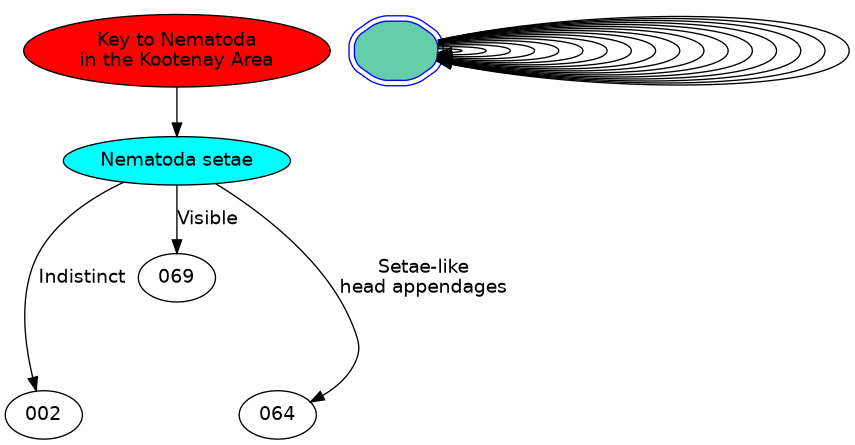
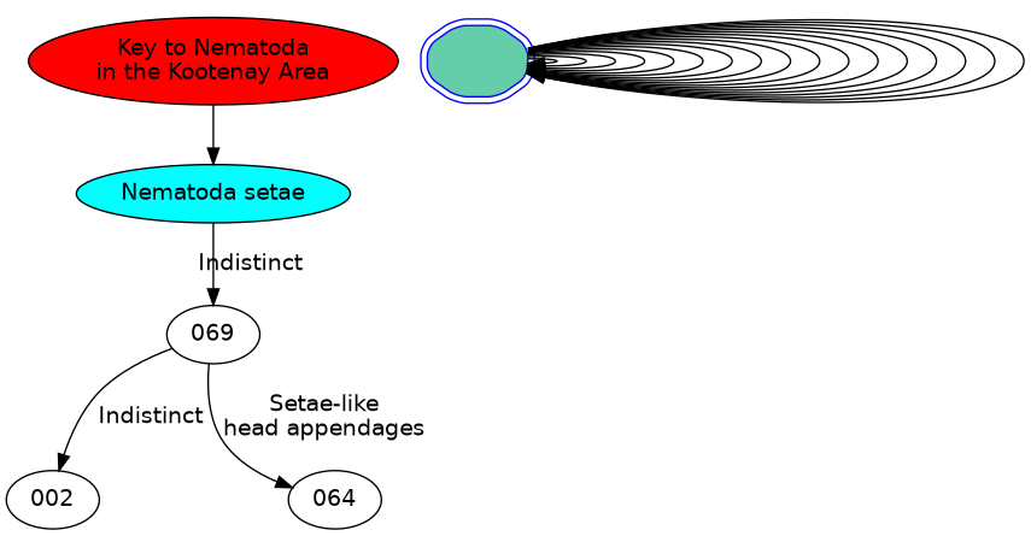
  digraph {
    fontname="DejaVu Sans"
    rankdir=TB
    node [fontname="DejaVu Sans"]
    edge [fontname="DejaVu Sans"]
    n1 [fillcolor=red label="Key to Nematoda\nin the Kootenay Area" style=filled]
    n2 [fillcolor=aqua label="Nematoda setae" style=filled]
    002
    064
    069
    "" [color=blue fillcolor=aquamarine3 shape=doubleoctagon style="rounded,filled"]
    n1 -> n2
-   n2 -> 002 [label=Indistinct]
-   n2 -> 064 [label="Setae-like\nhead appendages"]
-   n2 -> 069 [label=Visible]
+   069 -> 002 [label=Indistinct]
+   069 -> 064 [label="Setae-like\nhead appendages"]
+   n2 -> 069 [label=Indistinct]
    "" -> ""
    "" -> ""
    "" -> ""
    "" -> ""
    "" -> ""
    "" -> ""
    "" -> ""
    "" -> ""
    "" -> ""
    "" -> ""
    "" -> ""
    "" -> ""
    "" -> ""
    "" -> ""
    "" -> ""
    "" -> ""
    "" -> ""
  }
